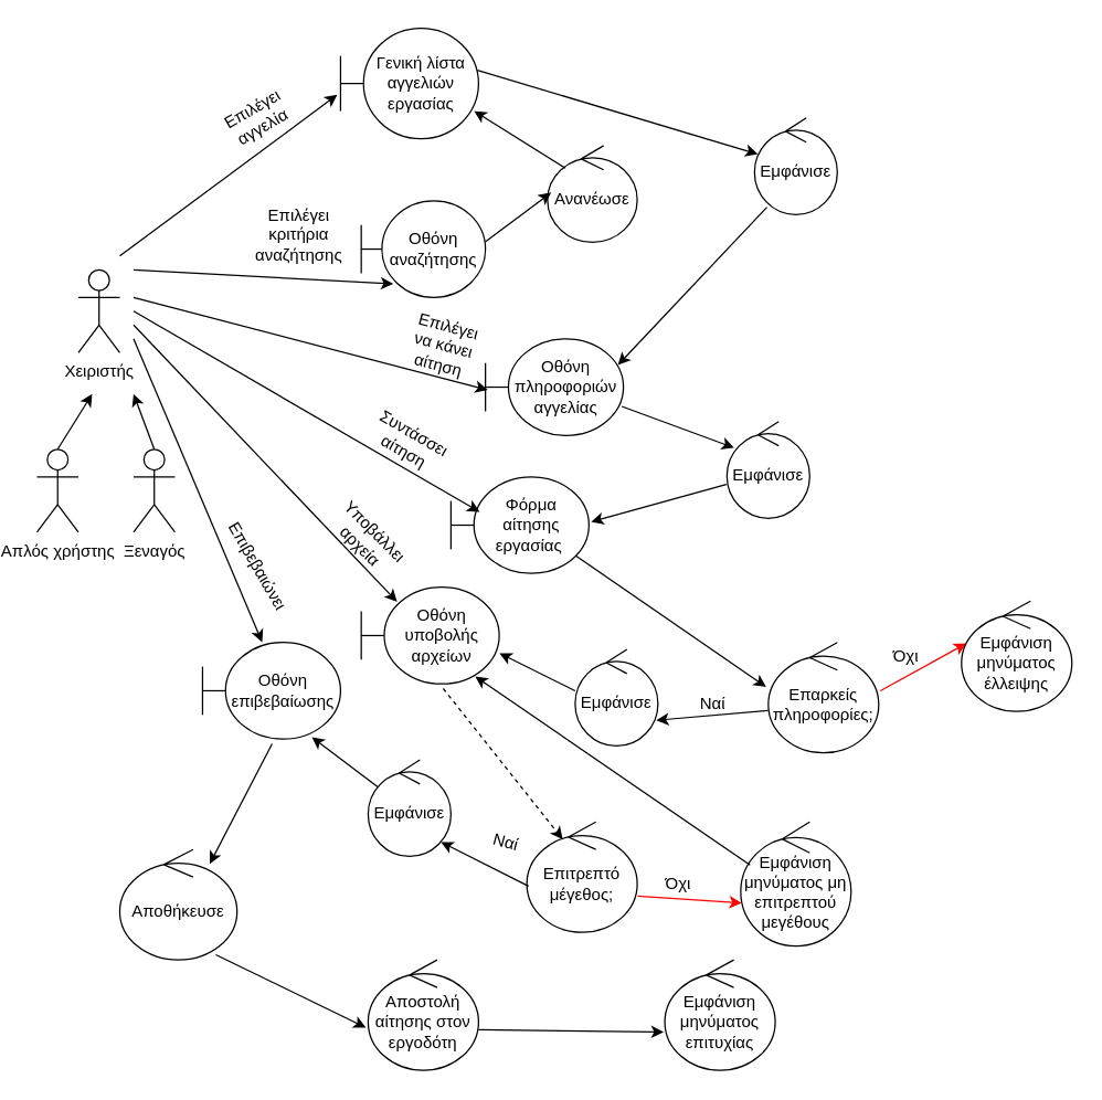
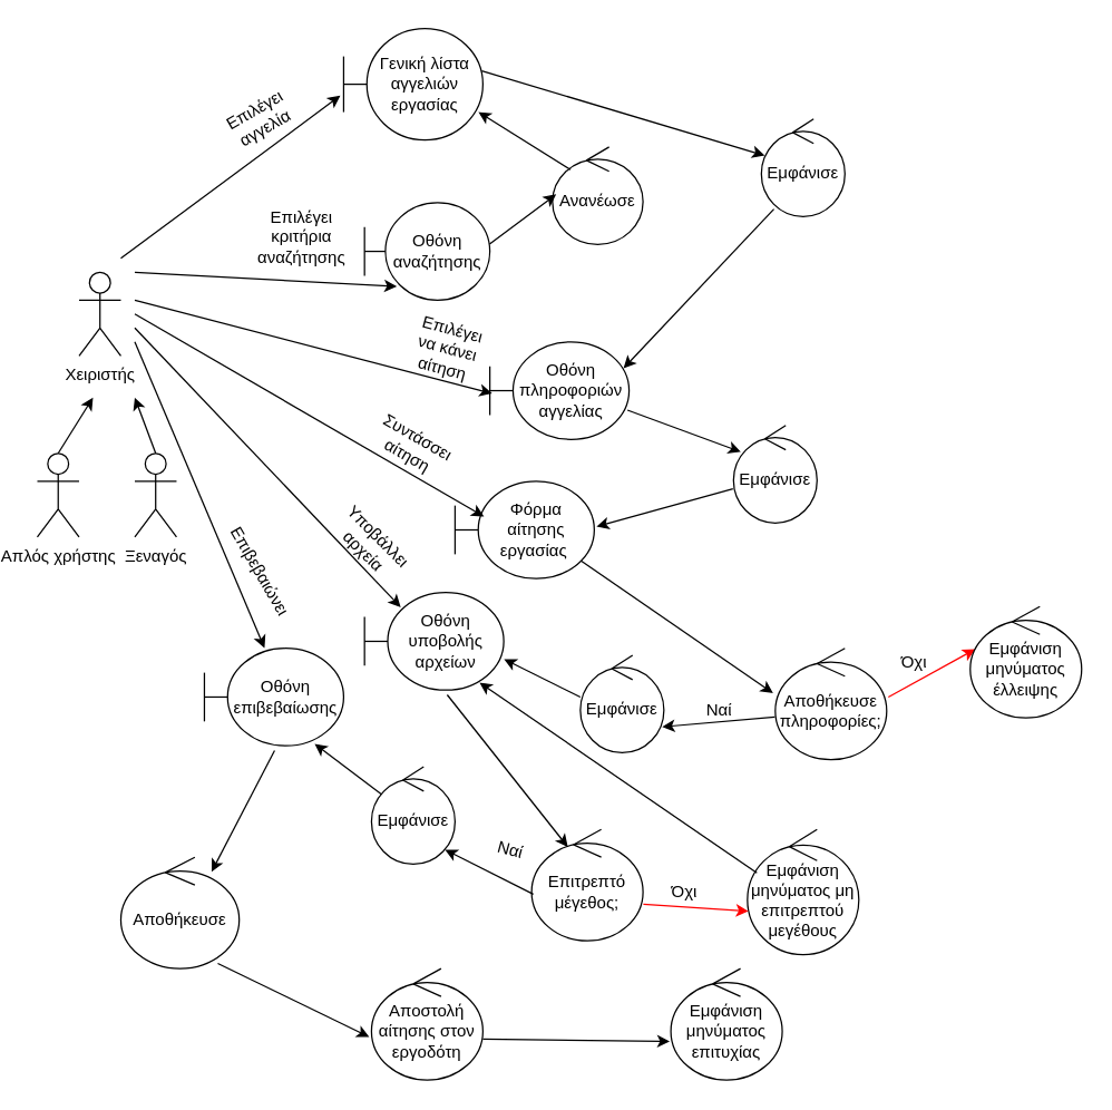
  <mxCell id="0" />
  <mxCell id="1" parent="0" />
  <mxCell id="2" value="Χειριστής" style="shape=umlActor;verticalLabelPosition=bottom;verticalAlign=top;html=1;" parent="1" vertex="1"><mxGeometry x="50" y="195" width="30" height="60" as="geometry" /></mxCell>
  <mxCell id="3" value="Απλός χρήστης" style="shape=umlActor;verticalLabelPosition=bottom;verticalAlign=top;html=1;" parent="1" vertex="1"><mxGeometry x="20" y="325" width="30" height="60" as="geometry" /></mxCell>
  <mxCell id="4" value="Ξεναγός" style="shape=umlActor;verticalLabelPosition=bottom;verticalAlign=top;html=1;" parent="1" vertex="1"><mxGeometry x="90" y="325" width="30" height="60" as="geometry" /></mxCell>
  <mxCell id="5" value="" style="endArrow=classic;html=1;rounded=0;exitX=0.5;exitY=0;exitDx=0;exitDy=0;exitPerimeter=0;" parent="1" source="3" edge="1"><mxGeometry width="50" height="50" relative="1" as="geometry"><mxPoint x="390" y="325" as="sourcePoint" /><mxPoint x="60" y="285" as="targetPoint" /></mxGeometry></mxCell>
  <mxCell id="6" value="" style="endArrow=classic;html=1;rounded=0;exitX=0.5;exitY=0;exitDx=0;exitDy=0;exitPerimeter=0;" parent="1" source="4" edge="1"><mxGeometry width="50" height="50" relative="1" as="geometry"><mxPoint x="390" y="325" as="sourcePoint" /><mxPoint x="90" y="285" as="targetPoint" /></mxGeometry></mxCell>
  <mxCell id="7" value="Οθόνη αναζήτησης" style="shape=umlBoundary;whiteSpace=wrap;html=1;" parent="1" vertex="1"><mxGeometry x="255" y="145" width="90" height="70" as="geometry" /></mxCell>
  <mxCell id="8" value="Γενική λίστα αγγελιών εργασίας" style="shape=umlBoundary;whiteSpace=wrap;html=1;" parent="1" vertex="1"><mxGeometry x="240" y="20" width="100" height="80" as="geometry" /></mxCell>
  <mxCell id="9" value="" style="endArrow=classic;html=1;rounded=0;entryX=-0.024;entryY=0.602;entryDx=0;entryDy=0;entryPerimeter=0;" parent="1" target="8" edge="1"><mxGeometry width="50" height="50" relative="1" as="geometry"><mxPoint x="80" y="185" as="sourcePoint" /><mxPoint x="440" y="265" as="targetPoint" /></mxGeometry></mxCell>
  <mxCell id="10" value="Εμφάνισε" style="ellipse;shape=umlControl;whiteSpace=wrap;html=1;" parent="1" vertex="1"><mxGeometry x="540" y="85" width="60" height="70" as="geometry" /></mxCell>
  <mxCell id="11" value="" style="endArrow=classic;html=1;rounded=0;exitX=0.992;exitY=0.38;exitDx=0;exitDy=0;exitPerimeter=0;entryX=0.04;entryY=0.374;entryDx=0;entryDy=0;entryPerimeter=0;" parent="1" source="8" target="10" edge="1"><mxGeometry width="50" height="50" relative="1" as="geometry"><mxPoint x="390" y="315" as="sourcePoint" /><mxPoint x="440" y="265" as="targetPoint" /></mxGeometry></mxCell>
  <mxCell id="12" value="" style="endArrow=classic;html=1;rounded=0;entryX=0.258;entryY=0.86;entryDx=0;entryDy=0;entryPerimeter=0;" parent="1" target="7" edge="1"><mxGeometry width="50" height="50" relative="1" as="geometry"><mxPoint x="90" y="195" as="sourcePoint" /><mxPoint x="440" y="265" as="targetPoint" /></mxGeometry></mxCell>
  <mxCell id="13" value="Επιλέγει κριτήρια αναζήτησης" style="text;html=1;strokeColor=none;fillColor=none;align=center;verticalAlign=middle;whiteSpace=wrap;rounded=0;rotation=0;" parent="1" vertex="1"><mxGeometry x="180" y="155" width="60" height="30" as="geometry" /></mxCell>
  <mxCell id="14" value="Επιλέγει αγγελία" style="text;html=1;strokeColor=none;fillColor=none;align=center;verticalAlign=middle;whiteSpace=wrap;rounded=0;rotation=-30;" parent="1" vertex="1"><mxGeometry x="150" y="70" width="60" height="30" as="geometry" /></mxCell>
  <mxCell id="15" value="Οθόνη πληροφοριών αγγελίας" style="shape=umlBoundary;whiteSpace=wrap;html=1;" parent="1" vertex="1"><mxGeometry x="345" y="245" width="100" height="70" as="geometry" /></mxCell>
  <mxCell id="16" value="" style="endArrow=classic;html=1;rounded=0;entryX=0.016;entryY=0.529;entryDx=0;entryDy=0;entryPerimeter=0;" parent="1" target="15" edge="1"><mxGeometry width="50" height="50" relative="1" as="geometry"><mxPoint x="90" y="215" as="sourcePoint" /><mxPoint x="340" y="350" as="targetPoint" /></mxGeometry></mxCell>
  <mxCell id="17" value="Επιλέγει να κάνει αίτηση" style="text;html=1;strokeColor=none;fillColor=none;align=center;verticalAlign=middle;whiteSpace=wrap;rounded=0;rotation=15;" parent="1" vertex="1"><mxGeometry x="285" y="235" width="60" height="30" as="geometry" /></mxCell>
  <mxCell id="18" value="Εμφάνισε" style="ellipse;shape=umlControl;whiteSpace=wrap;html=1;" parent="1" vertex="1"><mxGeometry x="520" y="305" width="60" height="70" as="geometry" /></mxCell>
  <mxCell id="19" value="Φόρμα αίτησης εργασίας&amp;nbsp;" style="shape=umlBoundary;whiteSpace=wrap;html=1;" parent="1" vertex="1"><mxGeometry x="320" y="345" width="100" height="70" as="geometry" /></mxCell>
  <mxCell id="20" value="" style="endArrow=classic;html=1;rounded=0;exitX=0.988;exitY=0.7;exitDx=0;exitDy=0;exitPerimeter=0;entryX=0.087;entryY=0.271;entryDx=0;entryDy=0;entryPerimeter=0;" parent="1" source="15" target="18" edge="1"><mxGeometry width="50" height="50" relative="1" as="geometry"><mxPoint x="390" y="255" as="sourcePoint" /><mxPoint x="440" y="205" as="targetPoint" /></mxGeometry></mxCell>
  <mxCell id="21" value="" style="endArrow=classic;html=1;rounded=0;exitX=-0.007;exitY=0.649;exitDx=0;exitDy=0;exitPerimeter=0;entryX=1.016;entryY=0.466;entryDx=0;entryDy=0;entryPerimeter=0;" parent="1" source="18" target="19" edge="1"><mxGeometry width="50" height="50" relative="1" as="geometry"><mxPoint x="390" y="255" as="sourcePoint" /><mxPoint x="440" y="205" as="targetPoint" /></mxGeometry></mxCell>
  <mxCell id="22" value="" style="endArrow=classic;html=1;rounded=0;entryX=0.208;entryY=0.363;entryDx=0;entryDy=0;entryPerimeter=0;" parent="1" target="19" edge="1"><mxGeometry width="50" height="50" relative="1" as="geometry"><mxPoint x="90" y="225" as="sourcePoint" /><mxPoint x="440" y="205" as="targetPoint" /><Array as="points" /></mxGeometry></mxCell>
  <mxCell id="23" value="Συντάσσει αίτηση" style="text;html=1;strokeColor=none;fillColor=none;align=center;verticalAlign=middle;whiteSpace=wrap;rounded=0;rotation=30;" parent="1" vertex="1"><mxGeometry x="260" y="305" width="60" height="30" as="geometry" /></mxCell>
- <mxCell id="24" value="Επαρκείς πληροφορίες;" style="ellipse;shape=umlControl;whiteSpace=wrap;html=1;" parent="1" vertex="1"><mxGeometry x="550" y="465" width="80" height="80" as="geometry" /></mxCell>
+ <mxCell id="24" value="Αποθήκευσε πληροφορίες;" style="ellipse;shape=umlControl;whiteSpace=wrap;html=1;" parent="1" vertex="1"><mxGeometry x="550" y="465" width="80" height="80" as="geometry" /></mxCell>
  <mxCell id="25" value="" style="endArrow=classic;html=1;rounded=0;exitX=0.908;exitY=0.82;exitDx=0;exitDy=0;exitPerimeter=0;entryX=-0.02;entryY=0.403;entryDx=0;entryDy=0;entryPerimeter=0;" parent="1" source="19" target="24" edge="1"><mxGeometry width="50" height="50" relative="1" as="geometry"><mxPoint x="390" y="385" as="sourcePoint" /><mxPoint x="440" y="335" as="targetPoint" /></mxGeometry></mxCell>
  <mxCell id="26" value="" style="endArrow=classic;html=1;rounded=0;exitX=-0.005;exitY=0.617;exitDx=0;exitDy=0;exitPerimeter=0;entryX=0.98;entryY=0.734;entryDx=0;entryDy=0;entryPerimeter=0;" parent="1" source="24" target="27" edge="1"><mxGeometry width="50" height="50" relative="1" as="geometry"><mxPoint x="390" y="385" as="sourcePoint" /><mxPoint x="410" y="565" as="targetPoint" /></mxGeometry></mxCell>
  <mxCell id="27" value="Εμφάνισε" style="ellipse;shape=umlControl;whiteSpace=wrap;html=1;" parent="1" vertex="1"><mxGeometry x="410" y="470" width="60" height="70" as="geometry" /></mxCell>
  <mxCell id="28" value="Ναί" style="text;html=1;strokeColor=none;fillColor=none;align=center;verticalAlign=middle;whiteSpace=wrap;rounded=0;" parent="1" vertex="1"><mxGeometry x="480" y="495" width="60" height="30" as="geometry" /></mxCell>
  <mxCell id="29" value="Οθόνη υποβολής αρχείων" style="shape=umlBoundary;whiteSpace=wrap;html=1;" parent="1" vertex="1"><mxGeometry x="255" y="425" width="100" height="70" as="geometry" /></mxCell>
  <mxCell id="30" value="" style="endArrow=classic;html=1;rounded=0;entryX=0.26;entryY=0.151;entryDx=0;entryDy=0;entryPerimeter=0;" parent="1" target="29" edge="1"><mxGeometry width="50" height="50" relative="1" as="geometry"><mxPoint x="90" y="235" as="sourcePoint" /><mxPoint x="440" y="345" as="targetPoint" /></mxGeometry></mxCell>
  <mxCell id="31" value="Υποβάλλει αρχεία" style="text;html=1;strokeColor=none;fillColor=none;align=center;verticalAlign=middle;whiteSpace=wrap;rounded=0;rotation=45;" parent="1" vertex="1"><mxGeometry x="230" y="375" width="60" height="30" as="geometry" /></mxCell>
  <mxCell id="32" value="" style="endArrow=classic;html=1;rounded=0;exitX=0;exitY=0.429;exitDx=0;exitDy=0;exitPerimeter=0;entryX=1.002;entryY=0.683;entryDx=0;entryDy=0;entryPerimeter=0;" parent="1" source="27" target="29" edge="1"><mxGeometry width="50" height="50" relative="1" as="geometry"><mxPoint x="390" y="385" as="sourcePoint" /><mxPoint x="350" y="465" as="targetPoint" /></mxGeometry></mxCell>
  <mxCell id="33" value="Επιτρεπτό μέγεθος;" style="ellipse;shape=umlControl;whiteSpace=wrap;html=1;" parent="1" vertex="1"><mxGeometry x="375" y="595" width="80" height="80" as="geometry" /></mxCell>
- <mxCell id="34" value="" style="endArrow=classic;html=1;rounded=0;exitX=0.594;exitY=1.049;exitDx=0;exitDy=0;exitPerimeter=0;entryX=0.325;entryY=0.158;entryDx=0;entryDy=0;entryPerimeter=0;dashed=1;" parent="1" source="29" target="33" edge="1"><mxGeometry width="50" height="50" relative="1" as="geometry"><mxPoint x="390" y="405" as="sourcePoint" /><mxPoint x="440" y="355" as="targetPoint" /></mxGeometry></mxCell>
+ <mxCell id="34" value="" style="endArrow=classic;html=1;rounded=0;exitX=0.594;exitY=1.049;exitDx=0;exitDy=0;exitPerimeter=0;entryX=0.325;entryY=0.158;entryDx=0;entryDy=0;entryPerimeter=0;" parent="1" source="29" target="33" edge="1"><mxGeometry width="50" height="50" relative="1" as="geometry"><mxPoint x="390" y="405" as="sourcePoint" /><mxPoint x="440" y="355" as="targetPoint" /></mxGeometry></mxCell>
  <mxCell id="35" value="Οθόνη επιβεβαίωσης" style="shape=umlBoundary;whiteSpace=wrap;html=1;" parent="1" vertex="1"><mxGeometry x="140" y="465" width="100" height="70" as="geometry" /></mxCell>
  <mxCell id="36" value="Εμφάνισε" style="ellipse;shape=umlControl;whiteSpace=wrap;html=1;" parent="1" vertex="1"><mxGeometry x="260" y="550" width="60" height="70" as="geometry" /></mxCell>
  <mxCell id="37" value="" style="endArrow=classic;html=1;rounded=0;exitX=0.015;exitY=0.582;exitDx=0;exitDy=0;exitPerimeter=0;entryX=0.88;entryY=0.851;entryDx=0;entryDy=0;entryPerimeter=0;" parent="1" source="33" target="36" edge="1"><mxGeometry width="50" height="50" relative="1" as="geometry"><mxPoint x="390" y="415" as="sourcePoint" /><mxPoint x="440" y="365" as="targetPoint" /></mxGeometry></mxCell>
  <mxCell id="38" value="Ναί" style="text;html=1;strokeColor=none;fillColor=none;align=center;verticalAlign=middle;whiteSpace=wrap;rounded=0;rotation=15;" parent="1" vertex="1"><mxGeometry x="330" y="595" width="60" height="30" as="geometry" /></mxCell>
  <mxCell id="39" value="" style="endArrow=classic;html=1;rounded=0;exitX=0.12;exitY=0.283;exitDx=0;exitDy=0;exitPerimeter=0;entryX=0.792;entryY=0.98;entryDx=0;entryDy=0;entryPerimeter=0;" parent="1" source="36" target="35" edge="1"><mxGeometry width="50" height="50" relative="1" as="geometry"><mxPoint x="390" y="415" as="sourcePoint" /><mxPoint x="440" y="365" as="targetPoint" /></mxGeometry></mxCell>
  <mxCell id="40" value="" style="endArrow=classic;html=1;rounded=0;entryX=0.432;entryY=-0.003;entryDx=0;entryDy=0;entryPerimeter=0;" parent="1" target="35" edge="1"><mxGeometry width="50" height="50" relative="1" as="geometry"><mxPoint x="90" y="245" as="sourcePoint" /><mxPoint x="440" y="365" as="targetPoint" /></mxGeometry></mxCell>
  <mxCell id="41" value="Επιβεβαιώνει" style="text;html=1;strokeColor=none;fillColor=none;align=center;verticalAlign=middle;whiteSpace=wrap;rounded=0;rotation=60;" parent="1" vertex="1"><mxGeometry x="150" y="395" width="60" height="30" as="geometry" /></mxCell>
  <mxCell id="42" value="Αποστολή αίτησης στον εργοδότη" style="ellipse;shape=umlControl;whiteSpace=wrap;html=1;" parent="1" vertex="1"><mxGeometry x="260" y="695" width="80" height="80" as="geometry" /></mxCell>
  <mxCell id="43" value="Εμφάνιση μηνύματος επιτυχίας" style="ellipse;shape=umlControl;whiteSpace=wrap;html=1;" parent="1" vertex="1"><mxGeometry x="475" y="695" width="80" height="80" as="geometry" /></mxCell>
  <mxCell id="44" value="" style="endArrow=classic;html=1;rounded=0;exitX=1;exitY=0.633;exitDx=0;exitDy=0;exitPerimeter=0;entryX=-0.01;entryY=0.653;entryDx=0;entryDy=0;entryPerimeter=0;" parent="1" source="42" target="43" edge="1"><mxGeometry width="50" height="50" relative="1" as="geometry"><mxPoint x="390" y="555" as="sourcePoint" /><mxPoint x="440" y="505" as="targetPoint" /></mxGeometry></mxCell>
  <mxCell id="45" value="" style="endArrow=classic;html=1;rounded=0;entryX=0.045;entryY=0.383;entryDx=0;entryDy=0;entryPerimeter=0;exitX=1.015;exitY=0.438;exitDx=0;exitDy=0;exitPerimeter=0;strokeColor=#FF0000;" parent="1" source="24" target="46" edge="1"><mxGeometry width="50" height="50" relative="1" as="geometry"><mxPoint x="390" y="495" as="sourcePoint" /><mxPoint x="440" y="445" as="targetPoint" /></mxGeometry></mxCell>
  <mxCell id="46" value="Εμφάνιση μηνύματος έλλειψης" style="ellipse;shape=umlControl;whiteSpace=wrap;html=1;" parent="1" vertex="1"><mxGeometry x="690" y="435" width="80" height="80" as="geometry" /></mxCell>
  <mxCell id="47" value="Όχι" style="text;html=1;strokeColor=none;fillColor=none;align=center;verticalAlign=middle;whiteSpace=wrap;rounded=0;" parent="1" vertex="1"><mxGeometry x="620" y="460" width="60" height="30" as="geometry" /></mxCell>
  <mxCell id="48" value="Εμφάνιση μηνύματος μη επιτρεπτού μεγέθους" style="ellipse;shape=umlControl;whiteSpace=wrap;html=1;" parent="1" vertex="1"><mxGeometry x="530" y="595" width="80" height="90" as="geometry" /></mxCell>
  <mxCell id="49" value="" style="endArrow=classic;html=1;rounded=0;entryX=0.01;entryY=0.653;entryDx=0;entryDy=0;entryPerimeter=0;exitX=1.003;exitY=0.673;exitDx=0;exitDy=0;exitPerimeter=0;strokeColor=#FF0000;" parent="1" source="33" target="48" edge="1"><mxGeometry width="50" height="50" relative="1" as="geometry"><mxPoint x="390" y="565" as="sourcePoint" /><mxPoint x="440" y="515" as="targetPoint" /></mxGeometry></mxCell>
  <mxCell id="50" value="" style="endArrow=classic;html=1;rounded=0;exitX=0.085;exitY=0.348;exitDx=0;exitDy=0;exitPerimeter=0;entryX=0.826;entryY=0.923;entryDx=0;entryDy=0;entryPerimeter=0;" parent="1" source="48" target="29" edge="1"><mxGeometry width="50" height="50" relative="1" as="geometry"><mxPoint x="390" y="565" as="sourcePoint" /><mxPoint x="440" y="515" as="targetPoint" /></mxGeometry></mxCell>
  <mxCell id="51" value="Όχι" style="text;html=1;strokeColor=none;fillColor=none;align=center;verticalAlign=middle;whiteSpace=wrap;rounded=0;" parent="1" vertex="1"><mxGeometry x="455" y="625" width="60" height="30" as="geometry" /></mxCell>
  <mxCell id="52" value="Αποθήκευσε" style="ellipse;shape=umlControl;whiteSpace=wrap;html=1;" parent="1" vertex="1"><mxGeometry x="80" y="615" width="85" height="80" as="geometry" /></mxCell>
  <mxCell id="53" value="" style="endArrow=classic;html=1;rounded=0;exitX=0.504;exitY=1.049;exitDx=0;exitDy=0;exitPerimeter=0;entryX=0.767;entryY=0.13;entryDx=0;entryDy=0;entryPerimeter=0;" parent="1" source="35" target="52" edge="1"><mxGeometry width="50" height="50" relative="1" as="geometry"><mxPoint x="410" y="675" as="sourcePoint" /><mxPoint x="460" y="625" as="targetPoint" /></mxGeometry></mxCell>
  <mxCell id="54" value="" style="endArrow=classic;html=1;rounded=0;exitX=0.819;exitY=0.953;exitDx=0;exitDy=0;exitPerimeter=0;entryX=-0.02;entryY=0.613;entryDx=0;entryDy=0;entryPerimeter=0;" parent="1" source="52" target="42" edge="1"><mxGeometry width="50" height="50" relative="1" as="geometry"><mxPoint x="410" y="675" as="sourcePoint" /><mxPoint x="460" y="625" as="targetPoint" /></mxGeometry></mxCell>
  <mxCell id="55" value="Ανανέωσε" style="ellipse;shape=umlControl;whiteSpace=wrap;html=1;" vertex="1" parent="1"><mxGeometry x="390" y="105" width="65" height="70" as="geometry" /></mxCell>
  <mxCell id="56" value="" style="endArrow=classic;html=1;rounded=0;entryX=0.04;entryY=0.486;entryDx=0;entryDy=0;entryPerimeter=0;exitX=0.998;exitY=0.426;exitDx=0;exitDy=0;exitPerimeter=0;" edge="1" parent="1" source="7" target="55"><mxGeometry width="50" height="50" relative="1" as="geometry"><mxPoint x="390" y="325" as="sourcePoint" /><mxPoint x="440" y="275" as="targetPoint" /></mxGeometry></mxCell>
  <mxCell id="57" value="" style="endArrow=classic;html=1;rounded=0;entryX=0.968;entryY=0.75;entryDx=0;entryDy=0;entryPerimeter=0;exitX=0.2;exitY=0.234;exitDx=0;exitDy=0;exitPerimeter=0;" edge="1" parent="1" source="55" target="8"><mxGeometry width="50" height="50" relative="1" as="geometry"><mxPoint x="390" y="325" as="sourcePoint" /><mxPoint x="440" y="275" as="targetPoint" /></mxGeometry></mxCell>
  <mxCell id="58" value="" style="endArrow=classic;html=1;rounded=0;exitX=0.15;exitY=0.923;exitDx=0;exitDy=0;exitPerimeter=0;entryX=0.96;entryY=0.271;entryDx=0;entryDy=0;entryPerimeter=0;" edge="1" parent="1" source="10" target="15"><mxGeometry width="50" height="50" relative="1" as="geometry"><mxPoint x="390" y="325" as="sourcePoint" /><mxPoint x="440" y="275" as="targetPoint" /></mxGeometry></mxCell>
